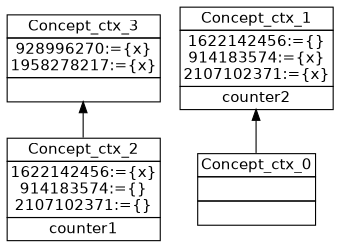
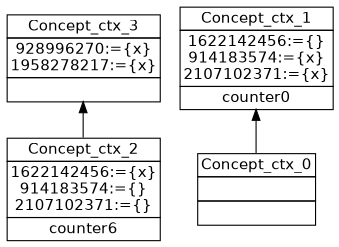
  digraph {
    nodesep=0.2
    rankdir=BT
    ranksep=0.3
    node [fontname="DejaVu Sans" margin="0.03,0.03" shape=none]
    edge [headport=p tailport=p]
    n1 [label=<<table border="0" cellborder="1" cellspacing="0" port="p"><tr><td>Concept_ctx_3</td></tr><tr><td>928996270:={x}<br/>1958278217:={x}<br/></td></tr><tr><td><br/></td></tr></table>>]
-   n2 [label=<<table border="0" cellborder="1" cellspacing="0" port="p"><tr><td>Concept_ctx_1</td></tr><tr><td>1622142456:={}<br/>914183574:={x}<br/>2107102371:={x}<br/></td></tr><tr><td>counter2<br/></td></tr></table>>]
+   n2 [label=<<table border="0" cellborder="1" cellspacing="0" port="p"><tr><td>Concept_ctx_1</td></tr><tr><td>1622142456:={}<br/>914183574:={x}<br/>2107102371:={x}<br/></td></tr><tr><td>counter0<br/></td></tr></table>>]
    n3 [label=<<table border="0" cellborder="1" cellspacing="0" port="p"><tr><td>Concept_ctx_0</td></tr><tr><td><br/></td></tr><tr><td><br/></td></tr></table>>]
-   n4 [label=<<table border="0" cellborder="1" cellspacing="0" port="p"><tr><td>Concept_ctx_2</td></tr><tr><td>1622142456:={x}<br/>914183574:={}<br/>2107102371:={}<br/></td></tr><tr><td>counter1<br/></td></tr></table>>]
+   n4 [label=<<table border="0" cellborder="1" cellspacing="0" port="p"><tr><td>Concept_ctx_2</td></tr><tr><td>1622142456:={x}<br/>914183574:={}<br/>2107102371:={}<br/></td></tr><tr><td>counter6<br/></td></tr></table>>]
    n3 -> n2
    n4 -> n1
  }
